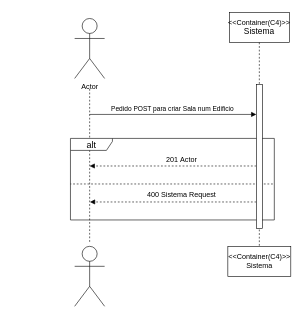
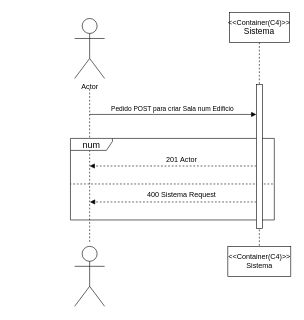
  <mxCell id="0" />
  <mxCell id="1" parent="0" />
  <mxCell id="2" value="&amp;lt;&amp;lt;Container(C4)&amp;gt;&amp;gt;&lt;br style=&quot;border-color: var(--border-color);&quot;&gt;&lt;font style=&quot;font-size: 14px;&quot;&gt;Sistema&lt;/font&gt;" style="shape=umlLifeline;perimeter=lifelinePerimeter;whiteSpace=wrap;html=1;container=1;dropTarget=0;collapsible=0;recursiveResize=0;outlineConnect=0;portConstraint=eastwest;newEdgeStyle={&quot;curved&quot;:0,&quot;rounded&quot;:0};size=50;" parent="1" vertex="1"><mxGeometry x="382" y="20" width="100" height="390" as="geometry" /></mxCell>
  <mxCell id="3" value="&amp;lt;&amp;lt;Container(C4)&amp;gt;&amp;gt;&lt;br style=&quot;border-color: var(--border-color);&quot;&gt;Sistema" style="shape=umlLifeline;perimeter=lifelinePerimeter;whiteSpace=wrap;html=1;container=1;dropTarget=0;collapsible=0;recursiveResize=0;outlineConnect=0;portConstraint=eastwest;newEdgeStyle={&quot;curved&quot;:0,&quot;rounded&quot;:0};size=60;" parent="1" vertex="1"><mxGeometry x="379.5" y="410" width="105" height="50" as="geometry" /></mxCell>
  <mxCell id="4" value="Actor" style="shape=umlActor;verticalLabelPosition=bottom;verticalAlign=top;html=1;outlineConnect=0;" parent="1" vertex="1"><mxGeometry x="124" y="30" width="50" height="100" as="geometry" /></mxCell>
  <mxCell id="5" value="" style="line;strokeWidth=1;dashed=1;labelPosition=center;verticalLabelPosition=bottom;align=left;verticalAlign=top;spacingLeft=20;spacingTop=15;html=1;whiteSpace=wrap;rotation=-90;" parent="1" vertex="1"><mxGeometry x="20.25" y="268.75" width="257.5" height="10" as="geometry" /></mxCell>
  <mxCell id="6" value="Actor" style="shape=umlActor;verticalLabelPosition=bottom;verticalAlign=top;html=1;outlineConnect=0;textOpacity=0;" parent="1" vertex="1"><mxGeometry x="124" y="410" width="50" height="100" as="geometry" /></mxCell>
- <mxCell id="7" value="&lt;font style=&quot;font-size: 15px;&quot;&gt;alt&lt;/font&gt;" style="shape=umlFrame;whiteSpace=wrap;html=1;pointerEvents=0;recursiveResize=0;container=1;collapsible=0;width=70;align=center;height=20;" parent="1" vertex="1"><mxGeometry x="117" y="230" width="340" height="136" as="geometry" /></mxCell>
+ <mxCell id="7" value="&lt;font style=&quot;font-size: 15px;&quot;&gt;num&lt;/font&gt;" style="shape=umlFrame;whiteSpace=wrap;html=1;pointerEvents=0;recursiveResize=0;container=1;collapsible=0;width=70;align=center;height=20;" parent="1" vertex="1"><mxGeometry x="117" y="230" width="340" height="136" as="geometry" /></mxCell>
  <mxCell id="8" value="" style="html=1;verticalAlign=bottom;labelBackgroundColor=none;endArrow=block;endFill=1;dashed=1;rounded=0;" parent="7" source="14" edge="1"><mxGeometry width="160" relative="1" as="geometry"><mxPoint x="308" y="106" as="sourcePoint" /><mxPoint x="32.5" y="106" as="targetPoint" /></mxGeometry></mxCell>
  <mxCell id="9" value="&lt;div&gt;400 Sistema Request&lt;/div&gt;&lt;div&gt;&lt;br&gt;&lt;/div&gt;" style="text;html=1;align=center;verticalAlign=middle;resizable=0;points=[];autosize=1;strokeColor=none;fillColor=none;" parent="7" vertex="1"><mxGeometry x="124.5" y="81" width="120" height="40" as="geometry" /></mxCell>
  <mxCell id="10" value="201&amp;nbsp;Actor" style="text;html=1;align=center;verticalAlign=middle;resizable=0;points=[];autosize=1;strokeColor=none;fillColor=none;" parent="7" vertex="1"><mxGeometry x="140" y="21" width="90" height="30" as="geometry" /></mxCell>
  <mxCell id="11" value="" style="html=1;verticalAlign=bottom;labelBackgroundColor=none;endArrow=block;endFill=1;dashed=1;rounded=0;" parent="7" source="14" edge="1"><mxGeometry width="160" relative="1" as="geometry"><mxPoint x="310" y="45.58" as="sourcePoint" /><mxPoint x="32" y="46" as="targetPoint" /></mxGeometry></mxCell>
  <mxCell id="12" value="" style="line;strokeWidth=1;dashed=1;labelPosition=center;verticalLabelPosition=bottom;align=left;verticalAlign=top;spacingLeft=20;spacingTop=15;html=1;whiteSpace=wrap;rotation=-180;" parent="7" vertex="1"><mxGeometry y="71" width="337.5" height="10" as="geometry" /></mxCell>
  <mxCell id="13" value="Pedido POST para criar Sala num Edificio" style="html=1;verticalAlign=bottom;endArrow=block;curved=0;rounded=0;" parent="1" target="14" edge="1"><mxGeometry x="-0.007" width="80" relative="1" as="geometry"><mxPoint x="149" y="190" as="sourcePoint" /><mxPoint x="229" y="190" as="targetPoint" /><mxPoint as="offset" /></mxGeometry></mxCell>
  <mxCell id="14" value="" style="html=1;points=[[0,0,0,0,5],[0,1,0,0,-5],[1,0,0,0,5],[1,1,0,0,-5]];perimeter=orthogonalPerimeter;outlineConnect=0;targetShapes=umlLifeline;portConstraint=eastwest;newEdgeStyle={&quot;curved&quot;:0,&quot;rounded&quot;:0};" parent="1" vertex="1"><mxGeometry x="427" y="140" width="10" height="240" as="geometry" /></mxCell>
